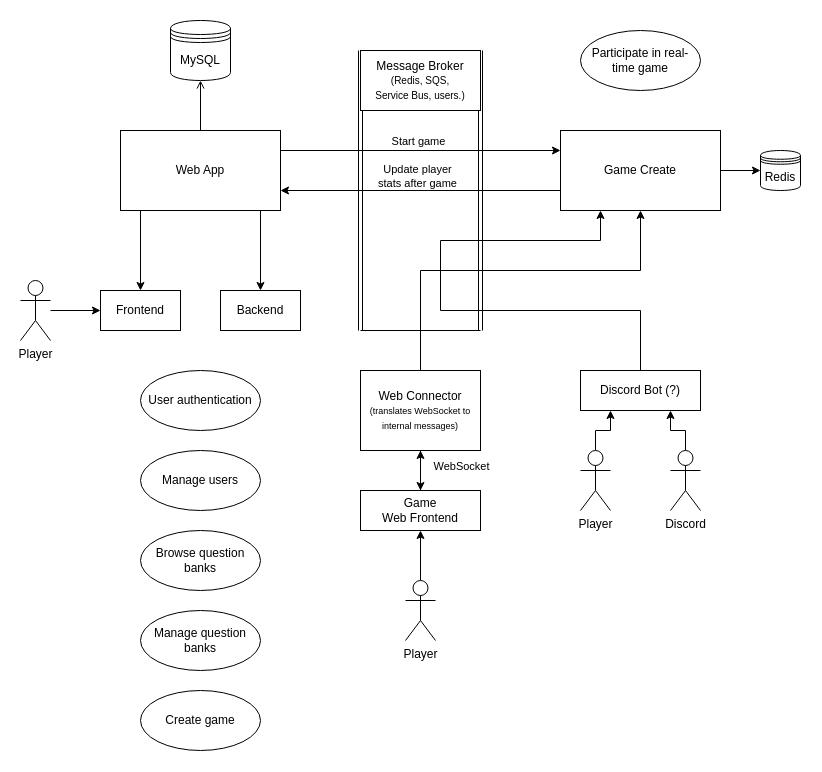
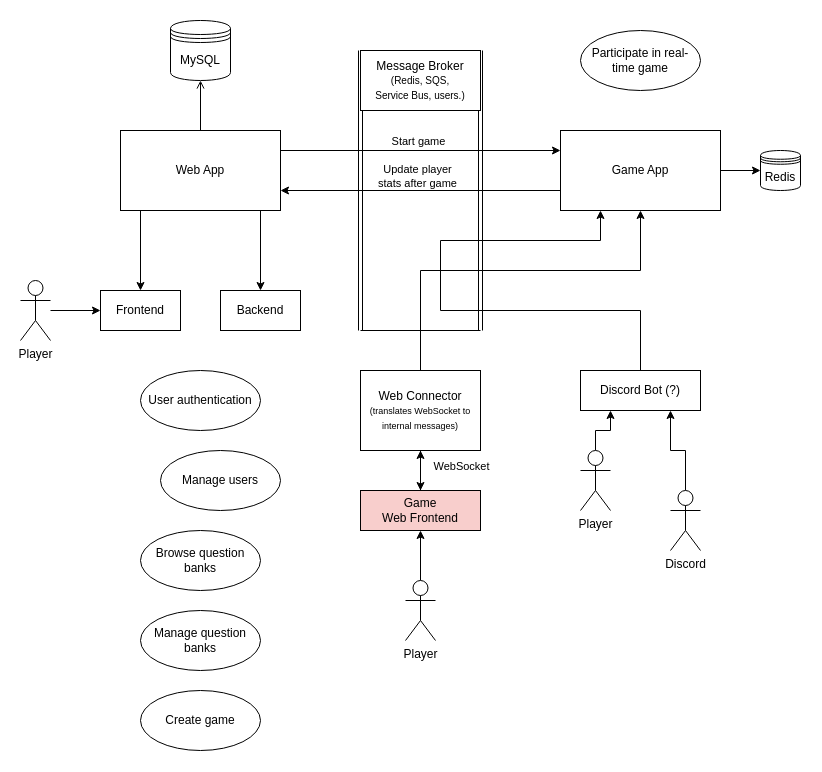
  <mxCell id="0" />
  <mxCell id="1" parent="0" />
  <mxCell id="2" style="edgeStyle=orthogonalEdgeStyle;rounded=0;orthogonalLoop=1;jettySize=auto;html=1;exitX=0.25;exitY=1;exitDx=0;exitDy=0;entryX=0.5;entryY=0;entryDx=0;entryDy=0;" edge="1" parent="1" source="7" target="12"><mxGeometry relative="1" as="geometry"><Array as="points"><mxPoint x="140" y="210" /></Array></mxGeometry></mxCell>
  <mxCell id="3" style="edgeStyle=orthogonalEdgeStyle;rounded=0;orthogonalLoop=1;jettySize=auto;html=1;exitX=0.75;exitY=1;exitDx=0;exitDy=0;entryX=0.5;entryY=0;entryDx=0;entryDy=0;" edge="1" parent="1" source="7" target="13"><mxGeometry relative="1" as="geometry"><Array as="points"><mxPoint x="260" y="210" /></Array></mxGeometry></mxCell>
  <mxCell id="4" style="edgeStyle=orthogonalEdgeStyle;rounded=0;orthogonalLoop=1;jettySize=auto;html=1;exitX=0.5;exitY=0;exitDx=0;exitDy=0;entryX=0.5;entryY=1;entryDx=0;entryDy=0;endArrow=open;" edge="1" parent="1" source="7" target="14"><mxGeometry relative="1" as="geometry" /></mxCell>
  <mxCell id="5" style="edgeStyle=orthogonalEdgeStyle;rounded=0;orthogonalLoop=1;jettySize=auto;html=1;exitX=1;exitY=0.25;exitDx=0;exitDy=0;entryX=0;entryY=0.25;entryDx=0;entryDy=0;" edge="1" parent="1" source="7" target="11"><mxGeometry relative="1" as="geometry" /></mxCell>
  <mxCell id="6" value="Start game" style="edgeLabel;html=1;align=center;verticalAlign=middle;resizable=0;points=[];" vertex="1" connectable="0" parent="5"><mxGeometry x="-0.189" relative="1" as="geometry"><mxPoint x="23" y="-10" as="offset" /></mxGeometry></mxCell>
  <mxCell id="7" value="Web App" style="rounded=0;whiteSpace=wrap;html=1;" vertex="1" parent="1"><mxGeometry x="120" y="130" width="160" height="80" as="geometry" /></mxCell>
  <mxCell id="8" style="edgeStyle=orthogonalEdgeStyle;rounded=0;orthogonalLoop=1;jettySize=auto;html=1;exitX=1;exitY=0.5;exitDx=0;exitDy=0;entryX=0;entryY=0.5;entryDx=0;entryDy=0;" edge="1" parent="1" source="11" target="21"><mxGeometry relative="1" as="geometry" /></mxCell>
  <mxCell id="9" style="edgeStyle=orthogonalEdgeStyle;rounded=0;orthogonalLoop=1;jettySize=auto;html=1;exitX=0;exitY=0.75;exitDx=0;exitDy=0;entryX=1;entryY=0.75;entryDx=0;entryDy=0;" edge="1" parent="1" source="11" target="7"><mxGeometry relative="1" as="geometry" /></mxCell>
  <mxCell id="10" value="Update player&lt;br&gt;stats after game" style="edgeLabel;html=1;align=center;verticalAlign=middle;resizable=0;points=[];" vertex="1" connectable="0" parent="9"><mxGeometry x="0.133" y="-3" relative="1" as="geometry"><mxPoint x="15" y="-12" as="offset" /></mxGeometry></mxCell>
- <mxCell id="11" value="Game Create" style="rounded=0;whiteSpace=wrap;html=1;" vertex="1" parent="1"><mxGeometry x="560" y="130" width="160" height="80" as="geometry" /></mxCell>
+ <mxCell id="11" value="Game App" style="rounded=0;whiteSpace=wrap;html=1;" vertex="1" parent="1"><mxGeometry x="560" y="130" width="160" height="80" as="geometry" /></mxCell>
  <mxCell id="12" value="Frontend" style="rounded=0;whiteSpace=wrap;html=1;" vertex="1" parent="1"><mxGeometry x="100" y="290" width="80" height="40" as="geometry" /></mxCell>
  <mxCell id="13" value="Backend" style="rounded=0;whiteSpace=wrap;html=1;" vertex="1" parent="1"><mxGeometry x="220" y="290" width="80" height="40" as="geometry" /></mxCell>
  <mxCell id="14" value="MySQL" style="shape=datastore;whiteSpace=wrap;html=1;" vertex="1" parent="1"><mxGeometry x="170" y="20" width="60" height="60" as="geometry" /></mxCell>
  <mxCell id="15" value="User authentication" style="ellipse;whiteSpace=wrap;html=1;" vertex="1" parent="1"><mxGeometry x="140" y="370" width="120" height="60" as="geometry" /></mxCell>
- <mxCell id="16" value="Manage users" style="ellipse;whiteSpace=wrap;html=1;" vertex="1" parent="1"><mxGeometry x="140" y="450" width="120" height="60" as="geometry" /></mxCell>
+ <mxCell id="16" value="Manage users" style="ellipse;whiteSpace=wrap;html=1;" vertex="1" parent="1"><mxGeometry x="160" y="450" width="120" height="60" as="geometry" /></mxCell>
  <mxCell id="17" value="Manage question banks" style="ellipse;whiteSpace=wrap;html=1;" vertex="1" parent="1"><mxGeometry x="140" y="610" width="120" height="60" as="geometry" /></mxCell>
  <mxCell id="18" value="Browse question banks" style="ellipse;whiteSpace=wrap;html=1;" vertex="1" parent="1"><mxGeometry x="140" y="530" width="120" height="60" as="geometry" /></mxCell>
  <mxCell id="19" value="Create game" style="ellipse;whiteSpace=wrap;html=1;" vertex="1" parent="1"><mxGeometry x="140" y="690" width="120" height="60" as="geometry" /></mxCell>
  <mxCell id="20" value="Participate in real-time game" style="ellipse;whiteSpace=wrap;html=1;" vertex="1" parent="1"><mxGeometry x="580" y="30" width="120" height="60" as="geometry" /></mxCell>
  <mxCell id="21" value="Redis" style="shape=datastore;whiteSpace=wrap;html=1;" vertex="1" parent="1"><mxGeometry x="760" y="150" width="40" height="40" as="geometry" /></mxCell>
  <mxCell id="22" value="" style="shape=link;html=1;rounded=0;" edge="1" parent="1"><mxGeometry width="100" relative="1" as="geometry"><mxPoint x="360" y="330" as="sourcePoint" /><mxPoint x="360" y="50" as="targetPoint" /></mxGeometry></mxCell>
  <mxCell id="23" value="" style="shape=link;html=1;rounded=0;" edge="1" parent="1"><mxGeometry width="100" relative="1" as="geometry"><mxPoint x="480" y="330" as="sourcePoint" /><mxPoint x="480" y="50" as="targetPoint" /></mxGeometry></mxCell>
  <mxCell id="24" value="Message Broker&lt;br&gt;&lt;font style=&quot;font-size: 10px;&quot;&gt;(Redis, SQS,&lt;br&gt;Service Bus, users.)&lt;/font&gt;" style="rounded=0;whiteSpace=wrap;html=1;" vertex="1" parent="1"><mxGeometry x="360" y="50" width="120" height="60" as="geometry" /></mxCell>
  <mxCell id="25" value="" style="endArrow=none;html=1;rounded=0;" edge="1" parent="1"><mxGeometry width="50" height="50" relative="1" as="geometry"><mxPoint x="360" y="330" as="sourcePoint" /><mxPoint x="480" y="330" as="targetPoint" /></mxGeometry></mxCell>
  <mxCell id="26" style="edgeStyle=orthogonalEdgeStyle;rounded=0;orthogonalLoop=1;jettySize=auto;html=1;exitX=0.5;exitY=0;exitDx=0;exitDy=0;entryX=0.5;entryY=1;entryDx=0;entryDy=0;" edge="1" parent="1" source="27" target="31"><mxGeometry relative="1" as="geometry" /></mxCell>
- <mxCell id="27" value="Game&lt;br&gt;Web Frontend" style="rounded=0;whiteSpace=wrap;html=1;" vertex="1" parent="1"><mxGeometry x="360" y="490" width="120" height="40" as="geometry" /></mxCell>
+ <mxCell id="27" value="Game&lt;br&gt;Web Frontend" style="rounded=0;whiteSpace=wrap;html=1;fillColor=#f8cecc;" vertex="1" parent="1"><mxGeometry x="360" y="490" width="120" height="40" as="geometry" /></mxCell>
  <mxCell id="28" style="edgeStyle=orthogonalEdgeStyle;rounded=0;orthogonalLoop=1;jettySize=auto;html=1;exitX=0.5;exitY=1;exitDx=0;exitDy=0;entryX=0.5;entryY=0;entryDx=0;entryDy=0;" edge="1" parent="1" source="31" target="27"><mxGeometry relative="1" as="geometry" /></mxCell>
  <mxCell id="29" value="WebSocket" style="edgeLabel;html=1;align=center;verticalAlign=middle;resizable=0;points=[];" vertex="1" connectable="0" parent="28"><mxGeometry x="0.233" y="2" relative="1" as="geometry"><mxPoint x="38" y="-10" as="offset" /></mxGeometry></mxCell>
  <mxCell id="30" style="edgeStyle=orthogonalEdgeStyle;rounded=0;orthogonalLoop=1;jettySize=auto;html=1;exitX=0.5;exitY=0;exitDx=0;exitDy=0;entryX=0.5;entryY=1;entryDx=0;entryDy=0;" edge="1" parent="1" source="31" target="11"><mxGeometry relative="1" as="geometry"><Array as="points"><mxPoint x="420" y="270" /><mxPoint x="640" y="270" /></Array></mxGeometry></mxCell>
  <mxCell id="31" value="Web Connector&lt;br&gt;&lt;font style=&quot;font-size: 9px;&quot;&gt;(translates WebSocket to internal messages)&lt;/font&gt;" style="rounded=0;whiteSpace=wrap;html=1;" vertex="1" parent="1"><mxGeometry x="360" y="370" width="120" height="80" as="geometry" /></mxCell>
  <mxCell id="32" style="edgeStyle=orthogonalEdgeStyle;rounded=0;orthogonalLoop=1;jettySize=auto;html=1;exitX=0.5;exitY=0;exitDx=0;exitDy=0;entryX=0.25;entryY=1;entryDx=0;entryDy=0;" edge="1" parent="1" source="33" target="11"><mxGeometry relative="1" as="geometry"><Array as="points"><mxPoint x="640" y="310" /><mxPoint x="440" y="310" /><mxPoint x="440" y="240" /><mxPoint x="600" y="240" /></Array></mxGeometry></mxCell>
  <mxCell id="33" value="Discord Bot (?)" style="rounded=0;whiteSpace=wrap;html=1;" vertex="1" parent="1"><mxGeometry x="580" y="370" width="120" height="40" as="geometry" /></mxCell>
  <mxCell id="34" style="edgeStyle=orthogonalEdgeStyle;rounded=0;orthogonalLoop=1;jettySize=auto;html=1;entryX=0;entryY=0.5;entryDx=0;entryDy=0;" edge="1" parent="1" source="35" target="12"><mxGeometry relative="1" as="geometry" /></mxCell>
  <mxCell id="35" value="Player" style="shape=umlActor;verticalLabelPosition=bottom;verticalAlign=top;html=1;outlineConnect=0;" vertex="1" parent="1"><mxGeometry x="20" y="280" width="30" height="60" as="geometry" /></mxCell>
  <mxCell id="36" style="edgeStyle=orthogonalEdgeStyle;rounded=0;orthogonalLoop=1;jettySize=auto;html=1;entryX=0.5;entryY=1;entryDx=0;entryDy=0;" edge="1" parent="1" source="37" target="27"><mxGeometry relative="1" as="geometry" /></mxCell>
  <mxCell id="37" value="Player" style="shape=umlActor;verticalLabelPosition=bottom;verticalAlign=top;html=1;outlineConnect=0;" vertex="1" parent="1"><mxGeometry x="405" y="580" width="30" height="60" as="geometry" /></mxCell>
  <mxCell id="38" style="edgeStyle=orthogonalEdgeStyle;rounded=0;orthogonalLoop=1;jettySize=auto;html=1;entryX=0.25;entryY=1;entryDx=0;entryDy=0;" edge="1" parent="1" source="39" target="33"><mxGeometry relative="1" as="geometry" /></mxCell>
  <mxCell id="39" value="Player" style="shape=umlActor;verticalLabelPosition=bottom;verticalAlign=top;html=1;outlineConnect=0;" vertex="1" parent="1"><mxGeometry x="580" y="450" width="30" height="60" as="geometry" /></mxCell>
  <mxCell id="40" style="edgeStyle=orthogonalEdgeStyle;rounded=0;orthogonalLoop=1;jettySize=auto;html=1;entryX=0.75;entryY=1;entryDx=0;entryDy=0;" edge="1" parent="1" source="41" target="33"><mxGeometry relative="1" as="geometry" /></mxCell>
- <mxCell id="41" value="Discord" style="shape=umlActor;verticalLabelPosition=bottom;verticalAlign=top;html=1;outlineConnect=0;" vertex="1" parent="1"><mxGeometry x="670" y="450" width="30" height="60" as="geometry" /></mxCell>
+ <mxCell id="41" value="Discord" style="shape=umlActor;verticalLabelPosition=bottom;verticalAlign=top;html=1;outlineConnect=0;" vertex="1" parent="1"><mxGeometry x="670" y="490" width="30" height="60" as="geometry" /></mxCell>
